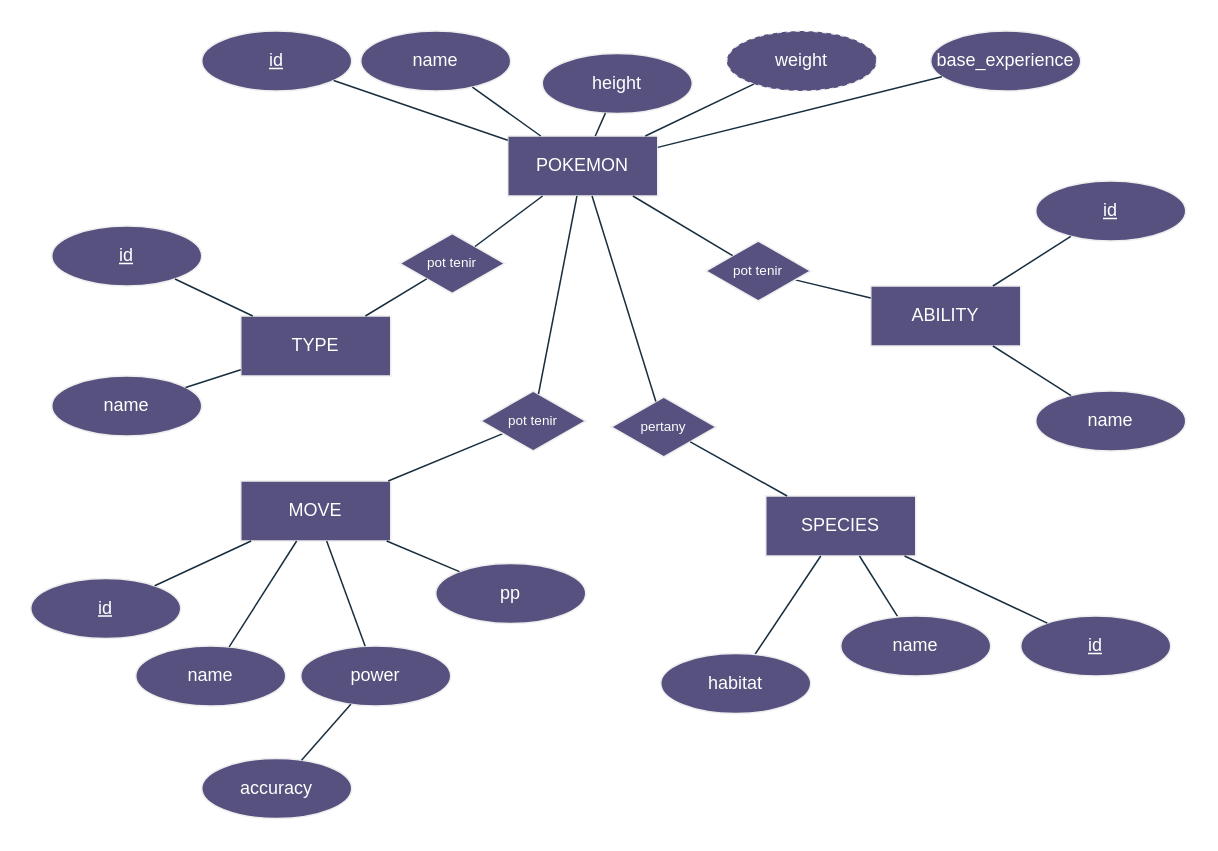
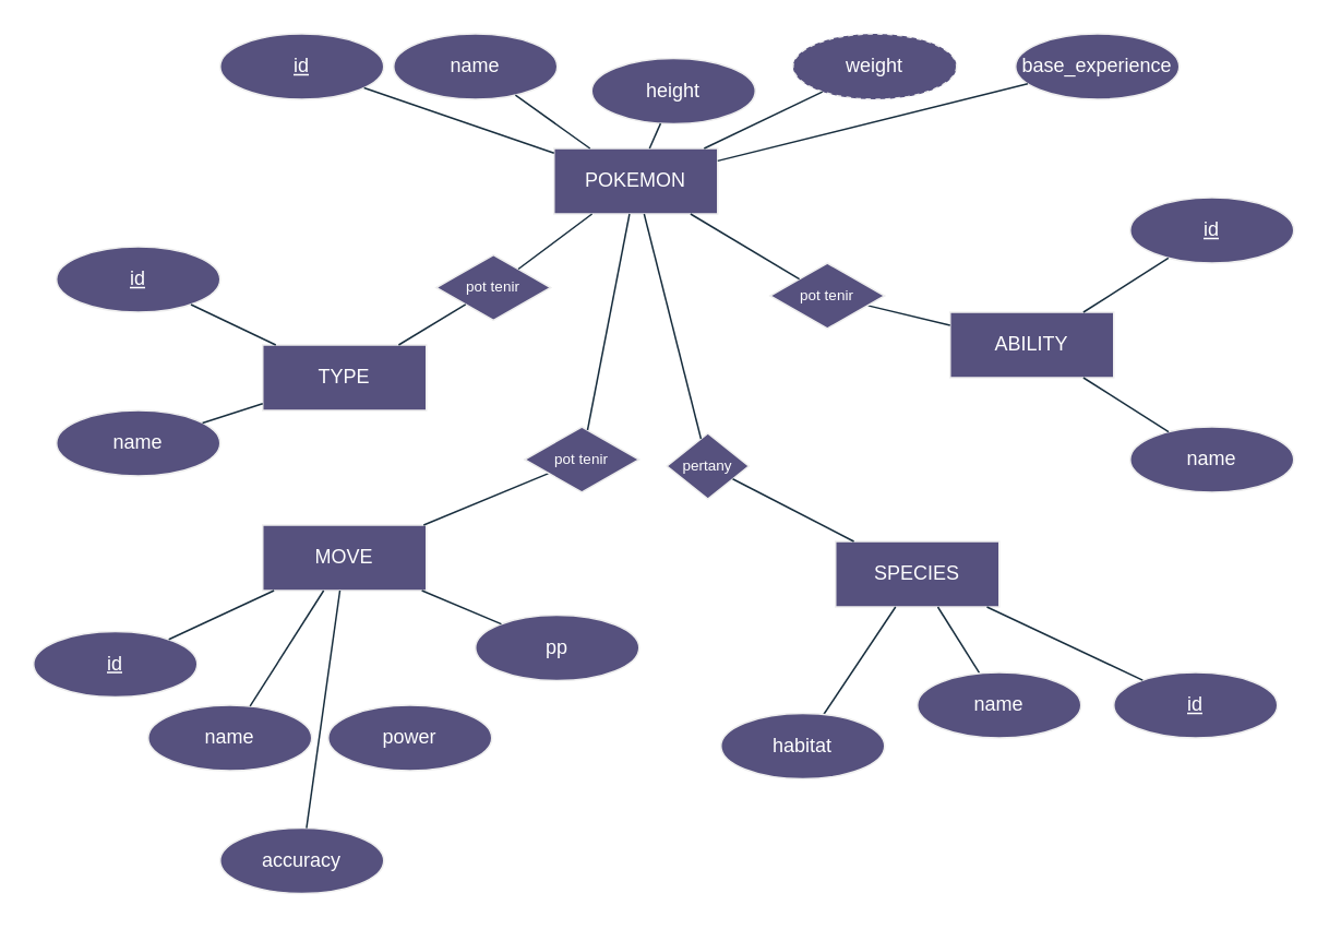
  <mxCell id="0" />
  <mxCell id="1" parent="0" />
  <mxCell id="2" value="POKEMON" style="whiteSpace=wrap;html=1;align=center;labelBackgroundColor=none;fillColor=#56517E;strokeColor=#EEEEEE;fontColor=#FFFFFF;" parent="1" vertex="1"><mxGeometry x="338" y="90" width="100" height="40" as="geometry" /></mxCell>
  <mxCell id="3" value="id" style="ellipse;whiteSpace=wrap;html=1;align=center;fontStyle=4;labelBackgroundColor=none;fillColor=#56517E;strokeColor=#EEEEEE;fontColor=#FFFFFF;" parent="1" vertex="1"><mxGeometry x="134" y="20" width="100" height="40" as="geometry" /></mxCell>
  <mxCell id="4" value="name" style="ellipse;whiteSpace=wrap;html=1;align=center;labelBackgroundColor=none;fillColor=#56517E;strokeColor=#EEEEEE;fontColor=#FFFFFF;" parent="1" vertex="1"><mxGeometry x="240" y="20" width="100" height="40" as="geometry" /></mxCell>
  <mxCell id="5" value="height" style="ellipse;whiteSpace=wrap;html=1;align=center;labelBackgroundColor=none;fillColor=#56517E;strokeColor=#EEEEEE;fontColor=#FFFFFF;" parent="1" vertex="1"><mxGeometry x="361" y="35" width="100" height="40" as="geometry" /></mxCell>
  <mxCell id="6" value="" style="endArrow=none;html=1;rounded=0;labelBackgroundColor=none;fontColor=default;strokeColor=#182E3E;" parent="1" source="2" target="3" edge="1"><mxGeometry width="50" height="50" relative="1" as="geometry"><mxPoint x="14" y="420" as="sourcePoint" /><mxPoint x="64" y="370" as="targetPoint" /></mxGeometry></mxCell>
  <mxCell id="7" value="" style="endArrow=none;html=1;rounded=0;labelBackgroundColor=none;fontColor=default;strokeColor=#182E3E;" parent="1" source="4" target="2" edge="1"><mxGeometry width="50" height="50" relative="1" as="geometry"><mxPoint x="134" y="300" as="sourcePoint" /><mxPoint x="184" y="250" as="targetPoint" /></mxGeometry></mxCell>
  <mxCell id="8" value="" style="endArrow=none;html=1;rounded=0;labelBackgroundColor=none;fontColor=default;strokeColor=#182E3E;" parent="1" source="5" target="2" edge="1"><mxGeometry width="50" height="50" relative="1" as="geometry"><mxPoint x="154" y="370" as="sourcePoint" /><mxPoint x="204" y="320" as="targetPoint" /></mxGeometry></mxCell>
  <mxCell id="9" value="weight" style="ellipse;whiteSpace=wrap;html=1;align=center;labelBackgroundColor=none;fillColor=#56517E;strokeColor=#EEEEEE;fontColor=#FFFFFF;dashed=1;" parent="1" vertex="1"><mxGeometry x="484" y="20" width="100" height="40" as="geometry" /></mxCell>
  <mxCell id="10" value="" style="endArrow=none;html=1;rounded=0;labelBackgroundColor=none;fontColor=default;strokeColor=#182E3E;" parent="1" source="9" target="2" edge="1"><mxGeometry width="50" height="50" relative="1" as="geometry"><mxPoint x="294" y="380" as="sourcePoint" /><mxPoint x="348" y="250" as="targetPoint" /></mxGeometry></mxCell>
  <mxCell id="11" value="base_experience" style="ellipse;whiteSpace=wrap;html=1;align=center;labelBackgroundColor=none;fillColor=#56517E;strokeColor=#EEEEEE;fontColor=#FFFFFF;" parent="1" vertex="1"><mxGeometry x="620" y="20" width="100" height="40" as="geometry" /></mxCell>
  <mxCell id="12" value="" style="endArrow=none;html=1;rounded=0;labelBackgroundColor=none;fontColor=default;strokeColor=#182E3E;" parent="1" source="11" target="2" edge="1"><mxGeometry width="50" height="50" relative="1" as="geometry"><mxPoint x="324" y="280" as="sourcePoint" /><mxPoint x="294" y="220" as="targetPoint" /></mxGeometry></mxCell>
  <mxCell id="13" value="TYPE" style="whiteSpace=wrap;html=1;align=center;labelBackgroundColor=none;fillColor=#56517E;strokeColor=#EEEEEE;fontColor=#FFFFFF;" parent="1" vertex="1"><mxGeometry x="160" y="210" width="100" height="40" as="geometry" /></mxCell>
  <mxCell id="14" value="id" style="ellipse;whiteSpace=wrap;html=1;align=center;fontStyle=4;labelBackgroundColor=none;fillColor=#56517E;strokeColor=#EEEEEE;fontColor=#FFFFFF;" parent="1" vertex="1"><mxGeometry x="34" y="150" width="100" height="40" as="geometry" /></mxCell>
  <mxCell id="15" value="name" style="ellipse;whiteSpace=wrap;html=1;align=center;labelBackgroundColor=none;fillColor=#56517E;strokeColor=#EEEEEE;fontColor=#FFFFFF;" parent="1" vertex="1"><mxGeometry x="34" y="250" width="100" height="40" as="geometry" /></mxCell>
  <mxCell id="16" value="" style="endArrow=none;html=1;rounded=0;labelBackgroundColor=none;fontColor=default;strokeColor=#182E3E;" parent="1" source="13" target="14" edge="1"><mxGeometry width="50" height="50" relative="1" as="geometry"><mxPoint x="327" y="550" as="sourcePoint" /><mxPoint x="377" y="500" as="targetPoint" /></mxGeometry></mxCell>
  <mxCell id="17" value="" style="endArrow=none;html=1;rounded=0;labelBackgroundColor=none;fontColor=default;strokeColor=#182E3E;" parent="1" source="15" target="13" edge="1"><mxGeometry width="50" height="50" relative="1" as="geometry"><mxPoint x="447" y="430" as="sourcePoint" /><mxPoint x="497" y="380" as="targetPoint" /></mxGeometry></mxCell>
  <mxCell id="18" value="ABILITY" style="whiteSpace=wrap;html=1;align=center;labelBackgroundColor=none;fillColor=#56517E;strokeColor=#EEEEEE;fontColor=#FFFFFF;" parent="1" vertex="1"><mxGeometry x="580" y="190" width="100" height="40" as="geometry" /></mxCell>
  <mxCell id="19" value="id" style="ellipse;whiteSpace=wrap;html=1;align=center;fontStyle=4;labelBackgroundColor=none;fillColor=#56517E;strokeColor=#EEEEEE;fontColor=#FFFFFF;" parent="1" vertex="1"><mxGeometry x="690" y="120" width="100" height="40" as="geometry" /></mxCell>
  <mxCell id="20" value="name" style="ellipse;whiteSpace=wrap;html=1;align=center;labelBackgroundColor=none;fillColor=#56517E;strokeColor=#EEEEEE;fontColor=#FFFFFF;" parent="1" vertex="1"><mxGeometry x="690" y="260" width="100" height="40" as="geometry" /></mxCell>
  <mxCell id="21" value="" style="endArrow=none;html=1;rounded=0;labelBackgroundColor=none;fontColor=default;strokeColor=#182E3E;" parent="1" source="18" target="19" edge="1"><mxGeometry width="50" height="50" relative="1" as="geometry"><mxPoint x="414" y="635" as="sourcePoint" /><mxPoint x="464" y="585" as="targetPoint" /></mxGeometry></mxCell>
  <mxCell id="22" value="" style="endArrow=none;html=1;rounded=0;labelBackgroundColor=none;fontColor=default;strokeColor=#182E3E;" parent="1" source="20" target="18" edge="1"><mxGeometry width="50" height="50" relative="1" as="geometry"><mxPoint x="534" y="515" as="sourcePoint" /><mxPoint x="584" y="465" as="targetPoint" /></mxGeometry></mxCell>
  <mxCell id="23" value="MOVE" style="whiteSpace=wrap;html=1;align=center;labelBackgroundColor=none;fillColor=#56517E;strokeColor=#EEEEEE;fontColor=#FFFFFF;" parent="1" vertex="1"><mxGeometry x="160" y="320" width="100" height="40" as="geometry" /></mxCell>
  <mxCell id="24" value="id" style="ellipse;whiteSpace=wrap;html=1;align=center;fontStyle=4;labelBackgroundColor=none;fillColor=#56517E;strokeColor=#EEEEEE;fontColor=#FFFFFF;" parent="1" vertex="1"><mxGeometry x="20" y="385" width="100" height="40" as="geometry" /></mxCell>
  <mxCell id="25" value="name" style="ellipse;whiteSpace=wrap;html=1;align=center;labelBackgroundColor=none;fillColor=#56517E;strokeColor=#EEEEEE;fontColor=#FFFFFF;" parent="1" vertex="1"><mxGeometry x="90" y="430" width="100" height="40" as="geometry" /></mxCell>
  <mxCell id="26" value="power" style="ellipse;whiteSpace=wrap;html=1;align=center;labelBackgroundColor=none;fillColor=#56517E;strokeColor=#EEEEEE;fontColor=#FFFFFF;" parent="1" vertex="1"><mxGeometry x="200" y="430" width="100" height="40" as="geometry" /></mxCell>
  <mxCell id="27" value="" style="endArrow=none;html=1;rounded=0;labelBackgroundColor=none;fontColor=default;strokeColor=#182E3E;" parent="1" source="23" target="24" edge="1"><mxGeometry width="50" height="50" relative="1" as="geometry"><mxPoint x="20" y="670" as="sourcePoint" /><mxPoint x="70" y="620" as="targetPoint" /></mxGeometry></mxCell>
  <mxCell id="28" value="" style="endArrow=none;html=1;rounded=0;labelBackgroundColor=none;fontColor=default;strokeColor=#182E3E;" parent="1" source="25" target="23" edge="1"><mxGeometry width="50" height="50" relative="1" as="geometry"><mxPoint x="140" y="550" as="sourcePoint" /><mxPoint x="190" y="500" as="targetPoint" /></mxGeometry></mxCell>
- <mxCell id="29" value="" style="endArrow=none;html=1;rounded=0;labelBackgroundColor=none;fontColor=default;strokeColor=#182E3E;" parent="1" source="26" target="23" edge="1"><mxGeometry width="50" height="50" relative="1" as="geometry"><mxPoint x="160" y="620" as="sourcePoint" /><mxPoint x="210" y="570" as="targetPoint" /></mxGeometry></mxCell>
  <mxCell id="30" value="accuracy" style="ellipse;whiteSpace=wrap;html=1;align=center;labelBackgroundColor=none;fillColor=#56517E;strokeColor=#EEEEEE;fontColor=#FFFFFF;" parent="1" vertex="1"><mxGeometry x="134" y="505" width="100" height="40" as="geometry" /></mxCell>
- <mxCell id="31" value="" style="endArrow=none;html=1;rounded=0;labelBackgroundColor=none;fontColor=default;strokeColor=#182E3E;" parent="1" source="30" target="26" edge="1"><mxGeometry width="50" height="50" relative="1" as="geometry"><mxPoint x="300" y="630" as="sourcePoint" /><mxPoint x="354" y="500" as="targetPoint" /></mxGeometry></mxCell>
+ <mxCell id="31" value="" style="endArrow=none;html=1;rounded=0;labelBackgroundColor=none;fontColor=default;strokeColor=#182E3E;" parent="1" source="30" target="23" edge="1"><mxGeometry width="50" height="50" relative="1" as="geometry"><mxPoint x="300" y="630" as="sourcePoint" /><mxPoint x="354" y="500" as="targetPoint" /></mxGeometry></mxCell>
  <mxCell id="32" value="pp" style="ellipse;whiteSpace=wrap;html=1;align=center;labelBackgroundColor=none;fillColor=#56517E;strokeColor=#EEEEEE;fontColor=#FFFFFF;" parent="1" vertex="1"><mxGeometry x="290" y="375" width="100" height="40" as="geometry" /></mxCell>
  <mxCell id="33" value="" style="endArrow=none;html=1;rounded=0;labelBackgroundColor=none;fontColor=default;strokeColor=#182E3E;" parent="1" source="32" target="23" edge="1"><mxGeometry width="50" height="50" relative="1" as="geometry"><mxPoint x="330" y="740" as="sourcePoint" /><mxPoint x="248" y="600" as="targetPoint" /></mxGeometry></mxCell>
  <mxCell id="34" value="SPECIES" style="whiteSpace=wrap;html=1;align=center;labelBackgroundColor=none;fillColor=#56517E;strokeColor=#EEEEEE;fontColor=#FFFFFF;" parent="1" vertex="1"><mxGeometry x="510" y="330" width="100" height="40" as="geometry" /></mxCell>
  <mxCell id="35" value="id" style="ellipse;whiteSpace=wrap;html=1;align=center;fontStyle=4;labelBackgroundColor=none;fillColor=#56517E;strokeColor=#EEEEEE;fontColor=#FFFFFF;" parent="1" vertex="1"><mxGeometry x="680" y="410" width="100" height="40" as="geometry" /></mxCell>
  <mxCell id="36" value="" style="endArrow=none;html=1;rounded=0;labelBackgroundColor=none;fontColor=default;strokeColor=#182E3E;" parent="1" source="35" target="34" edge="1"><mxGeometry width="50" height="50" relative="1" as="geometry"><mxPoint x="659" y="477" as="sourcePoint" /><mxPoint x="610" y="462.5" as="targetPoint" /></mxGeometry></mxCell>
  <mxCell id="37" value="" style="endArrow=none;html=1;rounded=0;labelBackgroundColor=none;fontColor=default;strokeColor=#182E3E;" parent="1" source="39" target="34" edge="1"><mxGeometry width="50" height="50" relative="1" as="geometry"><mxPoint x="690.327" y="512.284" as="sourcePoint" /><mxPoint x="637" y="515" as="targetPoint" /></mxGeometry></mxCell>
  <mxCell id="38" value="" style="endArrow=none;html=1;rounded=0;labelBackgroundColor=none;fontColor=default;strokeColor=#182E3E;" parent="1" source="40" target="34" edge="1"><mxGeometry width="50" height="50" relative="1" as="geometry"><mxPoint x="709.834" y="620.95" as="sourcePoint" /><mxPoint x="637" y="660" as="targetPoint" /></mxGeometry></mxCell>
  <mxCell id="39" value="name" style="ellipse;whiteSpace=wrap;html=1;align=center;labelBackgroundColor=none;fillColor=#56517E;strokeColor=#EEEEEE;fontColor=#FFFFFF;" parent="1" vertex="1"><mxGeometry x="560" y="410" width="100" height="40" as="geometry" /></mxCell>
  <mxCell id="40" value="habitat" style="ellipse;whiteSpace=wrap;html=1;align=center;labelBackgroundColor=none;fillColor=#56517E;strokeColor=#EEEEEE;fontColor=#FFFFFF;" parent="1" vertex="1"><mxGeometry x="440" y="435" width="100" height="40" as="geometry" /></mxCell>
  <mxCell id="41" value="pot tenir" style="shape=rhombus;perimeter=rhombusPerimeter;whiteSpace=wrap;html=1;align=center;fontSize=9;labelBackgroundColor=none;fillColor=#56517E;strokeColor=#EEEEEE;fontColor=#FFFFFF;" parent="1" vertex="1"><mxGeometry x="266" y="155" width="70" height="40" as="geometry" /></mxCell>
- <mxCell id="42" value="pertany" style="shape=rhombus;perimeter=rhombusPerimeter;whiteSpace=wrap;html=1;align=center;fontSize=9;labelBackgroundColor=none;fillColor=#56517E;strokeColor=#EEEEEE;fontColor=#FFFFFF;" parent="1" vertex="1"><mxGeometry x="407" y="264" width="70" height="40" as="geometry" /></mxCell>
+ <mxCell id="42" value="pertany" style="shape=rhombus;perimeter=rhombusPerimeter;whiteSpace=wrap;html=1;align=center;fontSize=9;labelBackgroundColor=none;fillColor=#56517E;strokeColor=#EEEEEE;fontColor=#FFFFFF;" parent="1" vertex="1"><mxGeometry x="407" y="264" width="50" height="40" as="geometry" /></mxCell>
  <mxCell id="43" value="" style="endArrow=none;html=1;rounded=0;labelBackgroundColor=none;fontColor=default;strokeColor=#182E3E;" parent="1" source="41" target="2" edge="1"><mxGeometry width="50" height="50" relative="1" as="geometry"><mxPoint x="410" y="230" as="sourcePoint" /><mxPoint x="460" y="180" as="targetPoint" /></mxGeometry></mxCell>
  <mxCell id="44" value="" style="endArrow=none;html=1;rounded=0;labelBackgroundColor=none;fontColor=default;strokeColor=#182E3E;" parent="1" source="13" target="41" edge="1"><mxGeometry width="50" height="50" relative="1" as="geometry"><mxPoint x="340" y="330" as="sourcePoint" /><mxPoint x="390" y="280" as="targetPoint" /></mxGeometry></mxCell>
  <mxCell id="45" value="" style="endArrow=none;html=1;rounded=0;labelBackgroundColor=none;fontColor=default;strokeColor=#182E3E;" parent="1" source="18" target="47" edge="1"><mxGeometry width="50" height="50" relative="1" as="geometry"><mxPoint x="460" y="280" as="sourcePoint" /><mxPoint x="510" y="230" as="targetPoint" /></mxGeometry></mxCell>
  <mxCell id="46" value="" style="endArrow=none;html=1;rounded=0;labelBackgroundColor=none;fontColor=default;strokeColor=#182E3E;" parent="1" source="23" target="48" edge="1"><mxGeometry width="50" height="50" relative="1" as="geometry"><mxPoint x="524" y="390" as="sourcePoint" /><mxPoint x="320" y="312" as="targetPoint" /></mxGeometry></mxCell>
  <mxCell id="47" value="pot tenir" style="shape=rhombus;perimeter=rhombusPerimeter;whiteSpace=wrap;html=1;align=center;fontSize=9;labelBackgroundColor=none;fillColor=#56517E;strokeColor=#EEEEEE;fontColor=#FFFFFF;" parent="1" vertex="1"><mxGeometry x="470" y="160" width="70" height="40" as="geometry" /></mxCell>
  <mxCell id="48" value="pot tenir" style="shape=rhombus;perimeter=rhombusPerimeter;whiteSpace=wrap;html=1;align=center;fontSize=9;labelBackgroundColor=none;fillColor=#56517E;strokeColor=#EEEEEE;fontColor=#FFFFFF;" parent="1" vertex="1"><mxGeometry x="320" y="260" width="70" height="40" as="geometry" /></mxCell>
  <mxCell id="49" value="" style="endArrow=none;html=1;rounded=0;labelBackgroundColor=none;fontColor=default;strokeColor=#182E3E;" parent="1" source="47" target="2" edge="1"><mxGeometry width="50" height="50" relative="1" as="geometry"><mxPoint x="335" y="206" as="sourcePoint" /><mxPoint x="383" y="140" as="targetPoint" /></mxGeometry></mxCell>
  <mxCell id="50" value="" style="endArrow=none;html=1;rounded=0;labelBackgroundColor=none;fontColor=default;strokeColor=#182E3E;" parent="1" source="48" target="2" edge="1"><mxGeometry width="50" height="50" relative="1" as="geometry"><mxPoint x="418" y="267" as="sourcePoint" /><mxPoint x="361" y="200" as="targetPoint" /></mxGeometry></mxCell>
  <mxCell id="51" value="" style="endArrow=none;html=1;rounded=0;labelBackgroundColor=none;fontColor=default;strokeColor=#182E3E;" parent="1" source="42" target="2" edge="1"><mxGeometry width="50" height="50" relative="1" as="geometry"><mxPoint x="398" y="280" as="sourcePoint" /><mxPoint x="398" y="140" as="targetPoint" /></mxGeometry></mxCell>
  <mxCell id="52" value="" style="endArrow=none;html=1;rounded=0;labelBackgroundColor=none;fontColor=default;strokeColor=#182E3E;" parent="1" source="34" target="42" edge="1"><mxGeometry width="50" height="50" relative="1" as="geometry"><mxPoint x="450" y="440" as="sourcePoint" /><mxPoint x="500" y="390" as="targetPoint" /></mxGeometry></mxCell>
  <mxCell id="53" value="1,N" style="text;html=1;align=center;verticalAlign=middle;whiteSpace=wrap;rounded=0;fontSize=10;labelBackgroundColor=none;fontColor=#FFFFFF;" parent="1" vertex="1"><mxGeometry x="300" y="122" width="60" height="30" as="geometry" /></mxCell>
  <mxCell id="54" value="N,M" style="text;html=1;align=center;verticalAlign=middle;whiteSpace=wrap;rounded=0;fontSize=10;labelBackgroundColor=none;fontColor=#FFFFFF;" parent="1" vertex="1"><mxGeometry x="208" y="187" width="60" height="30" as="geometry" /></mxCell>
  <mxCell id="55" value="1,N" style="text;html=1;align=center;verticalAlign=middle;whiteSpace=wrap;rounded=0;fontSize=10;labelBackgroundColor=none;fontColor=#FFFFFF;" parent="1" vertex="1"><mxGeometry x="340" y="127" width="60" height="30" as="geometry" /></mxCell>
  <mxCell id="56" value="1,N" style="text;html=1;align=center;verticalAlign=middle;whiteSpace=wrap;rounded=0;fontSize=10;labelBackgroundColor=none;fontColor=#FFFFFF;" parent="1" vertex="1"><mxGeometry x="380" y="127" width="60" height="30" as="geometry" /></mxCell>
  <mxCell id="57" value="1,N" style="text;html=1;align=center;verticalAlign=middle;whiteSpace=wrap;rounded=0;fontSize=10;labelBackgroundColor=none;fillColor=none;fontColor=#FFFFFF;" parent="1" vertex="1"><mxGeometry x="420" y="120" width="60" height="30" as="geometry" /></mxCell>
  <mxCell id="58" value="N,M" style="text;html=1;align=center;verticalAlign=middle;whiteSpace=wrap;rounded=0;fontSize=10;labelBackgroundColor=none;fontColor=#FFFFFF;" parent="1" vertex="1"><mxGeometry x="243" y="310" width="60" height="30" as="geometry" /></mxCell>
  <mxCell id="59" value="1,1" style="text;html=1;align=center;verticalAlign=middle;whiteSpace=wrap;rounded=0;fontSize=10;labelBackgroundColor=none;fontColor=#FFFFFF;" parent="1" vertex="1"><mxGeometry x="470" y="312" width="60" height="30" as="geometry" /></mxCell>
  <mxCell id="60" value="N,M" style="text;html=1;align=center;verticalAlign=middle;whiteSpace=wrap;rounded=0;fontSize=10;labelBackgroundColor=none;fontColor=#FFFFFF;" parent="1" vertex="1"><mxGeometry x="538" y="170" width="60" height="30" as="geometry" /></mxCell>
